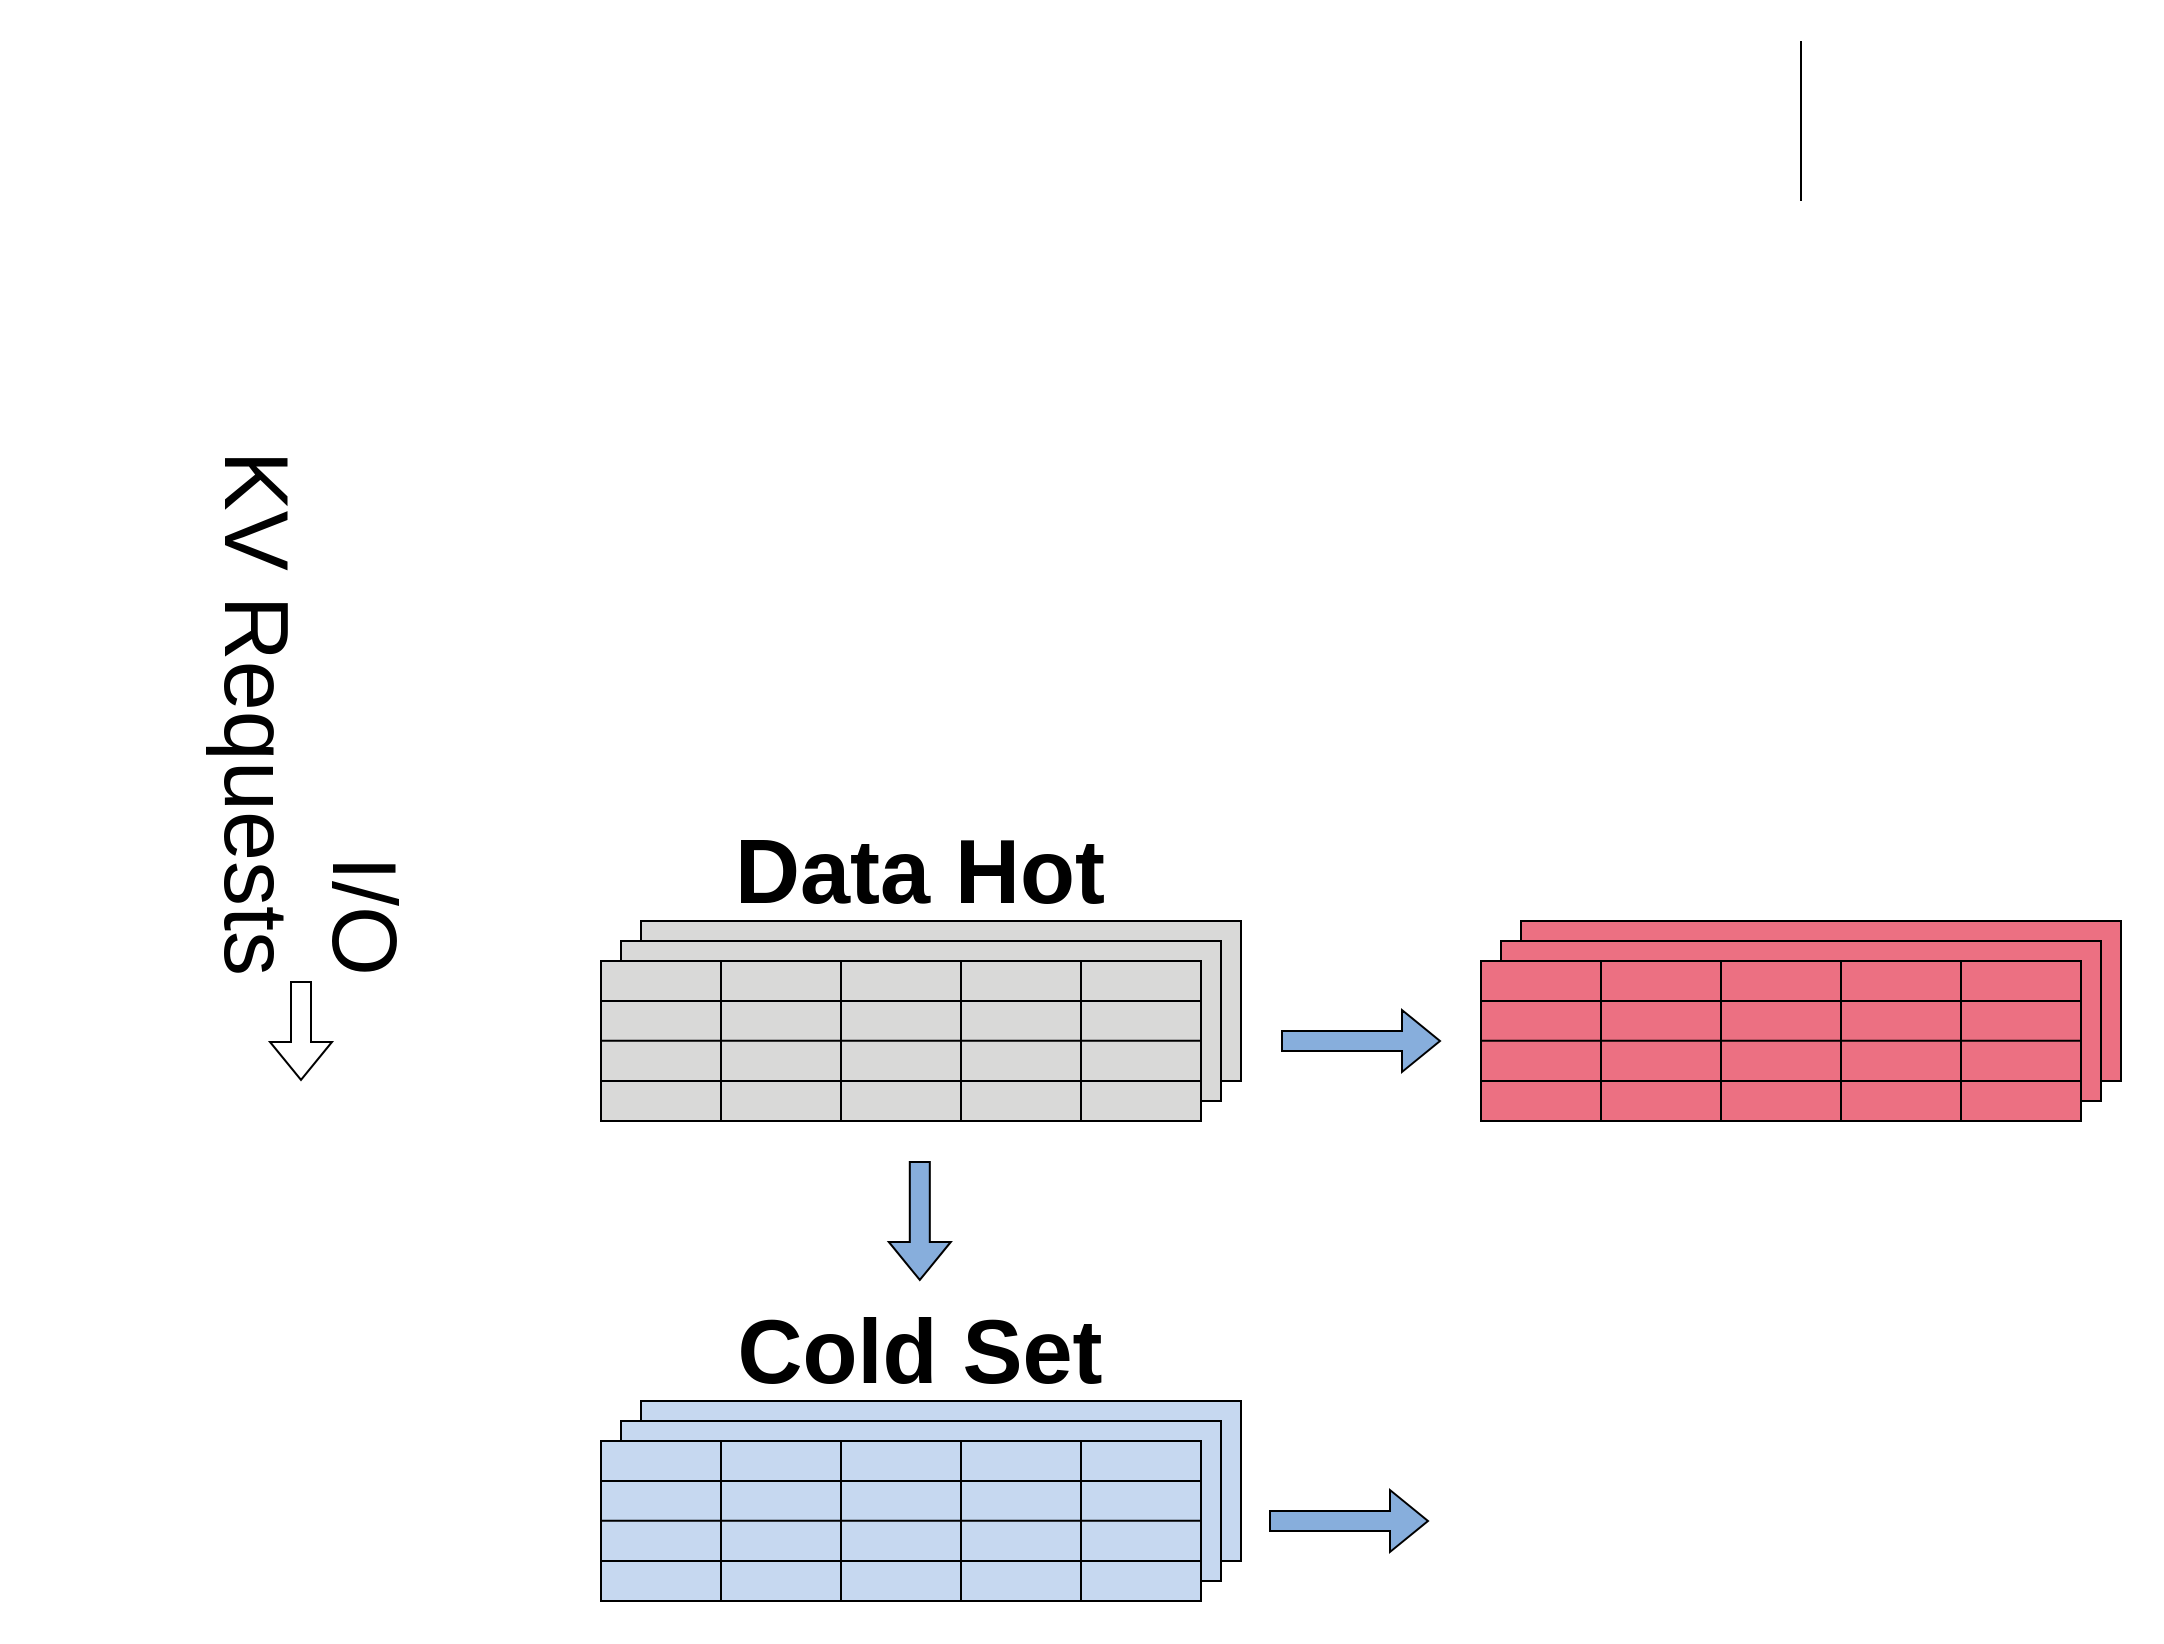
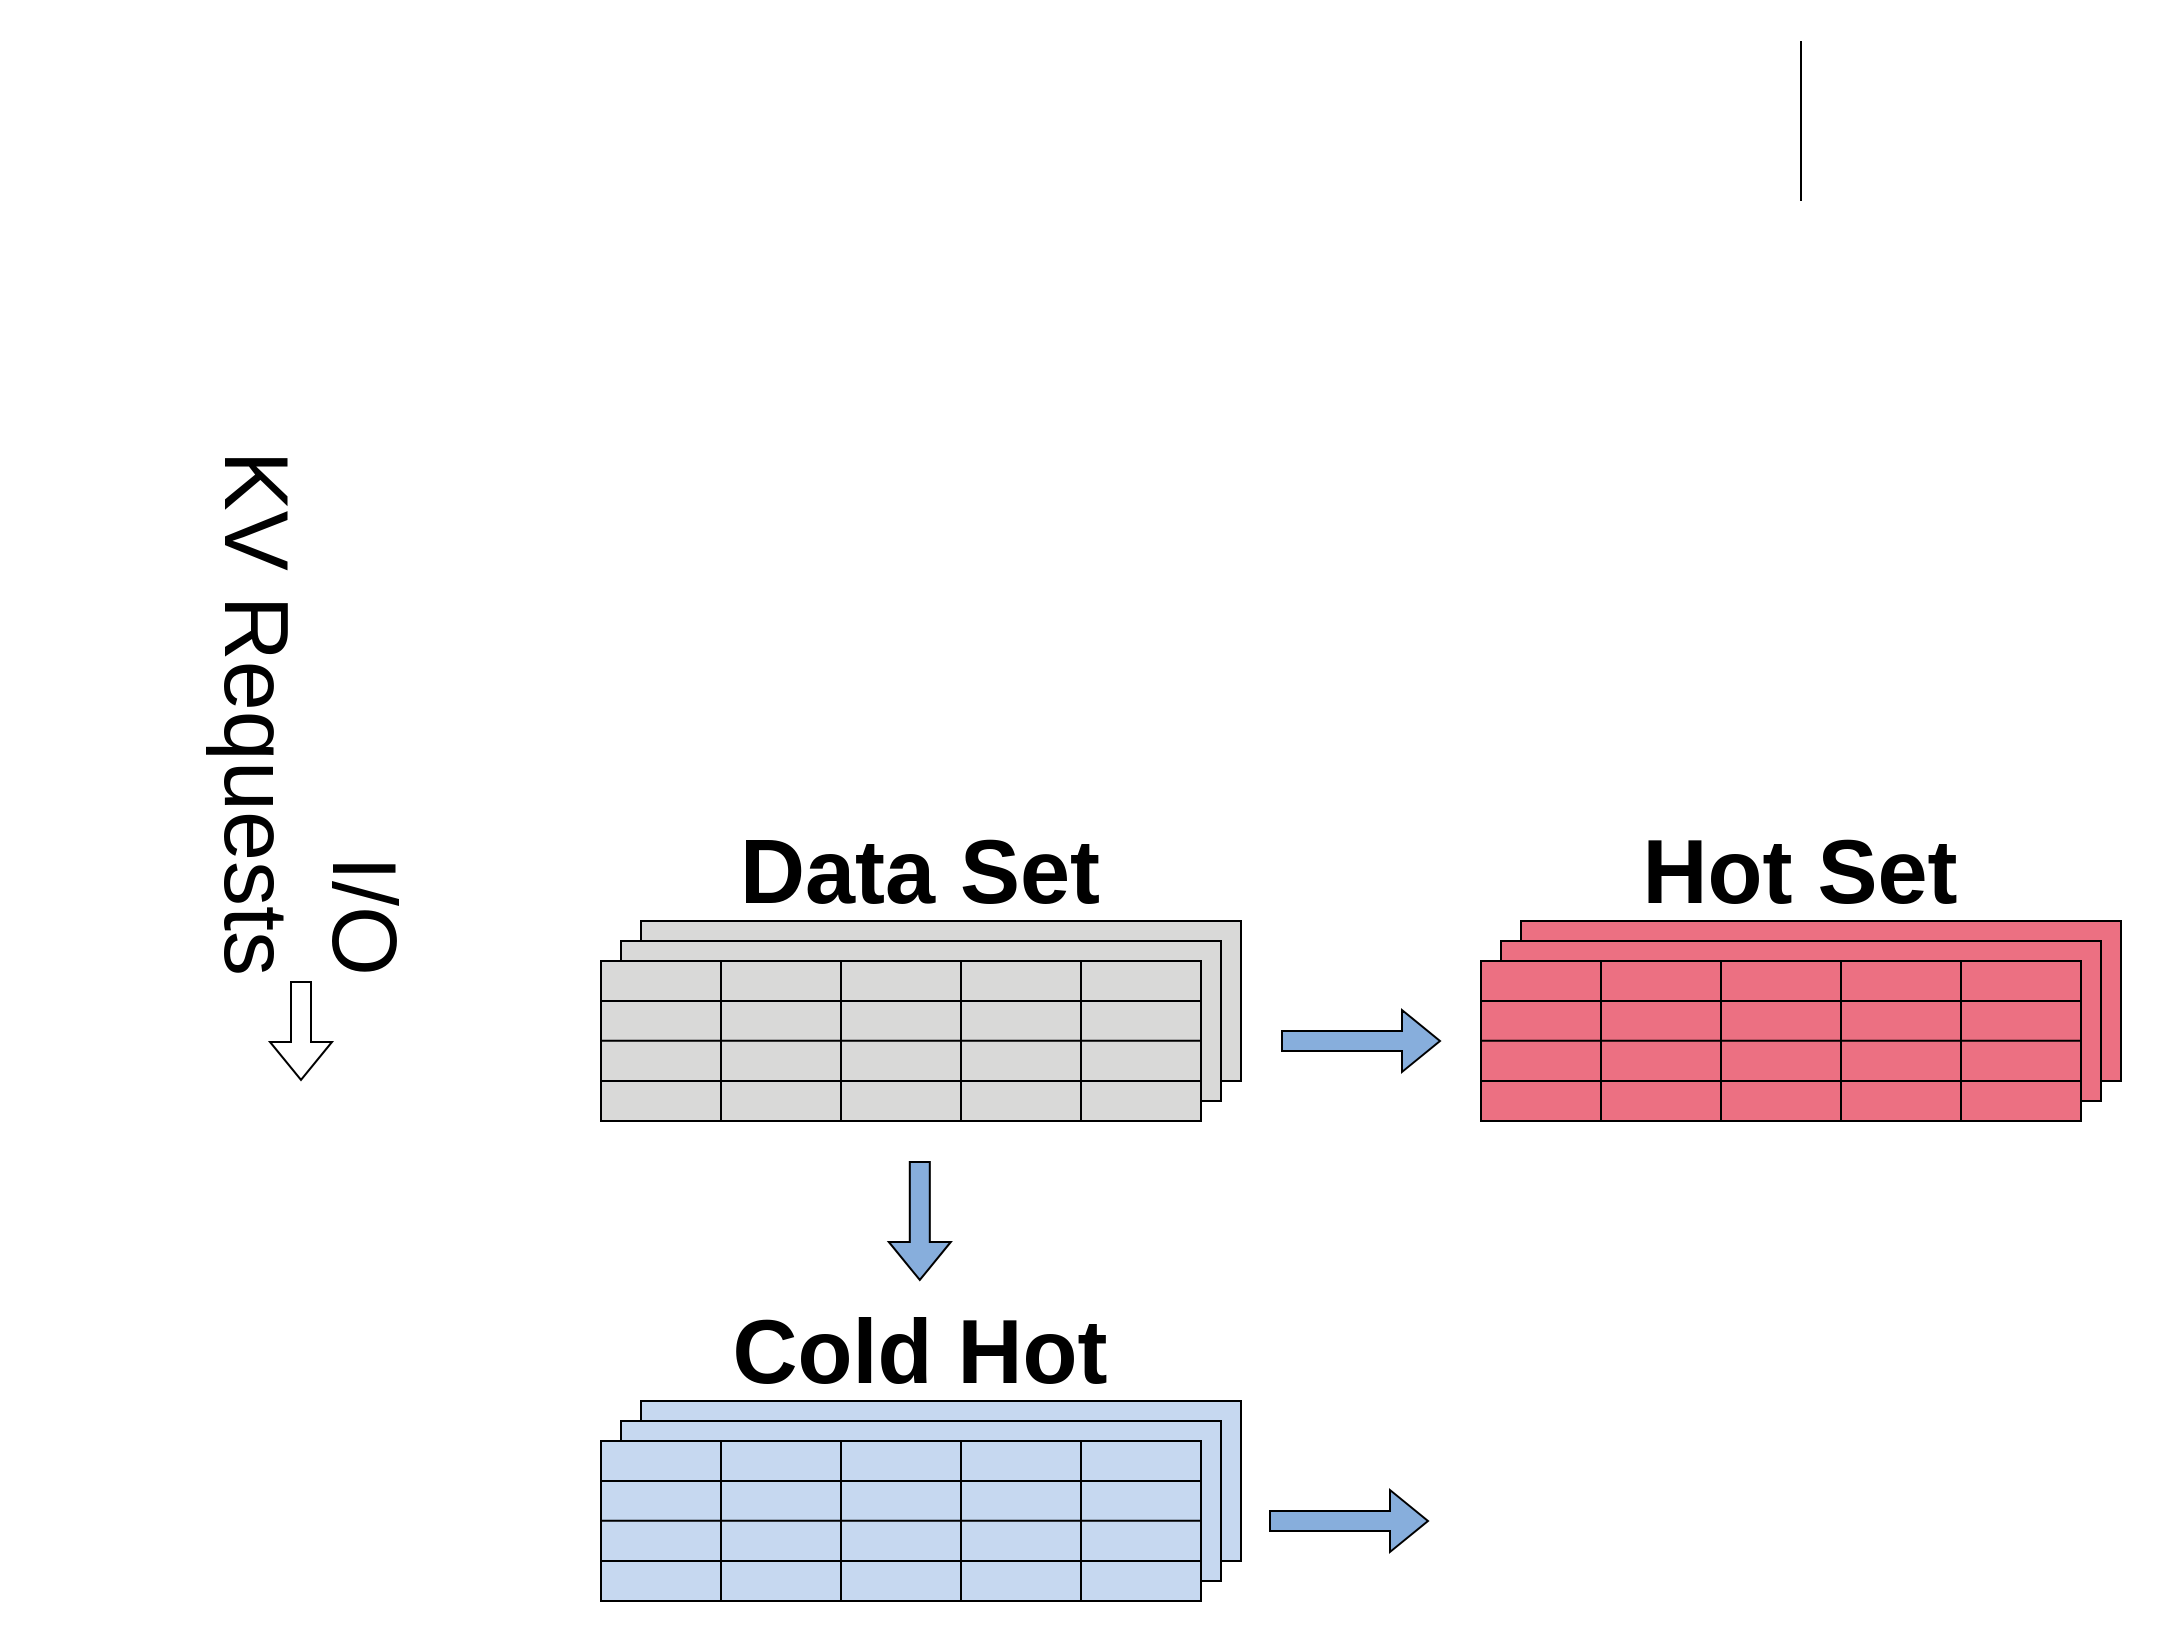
  <mxCell id="0" />
  <mxCell id="1" parent="0" />
  <mxCell id="2" value="" style="endArrow=none;html=1;rounded=0;" edge="1" parent="1"><mxGeometry width="50" height="50" relative="1" as="geometry"><mxPoint x="900" y="100" as="sourcePoint" /><mxPoint x="900" y="20" as="targetPoint" /></mxGeometry></mxCell>
  <mxCell id="3" value="" style="group" vertex="1" connectable="0" parent="1"><mxGeometry x="300" y="640" width="320" height="160" as="geometry" /></mxCell>
  <mxCell id="4" value="" style="group" vertex="1" connectable="0" parent="3"><mxGeometry y="60" width="320" height="100" as="geometry" /></mxCell>
  <mxCell id="5" value="" style="dashed=0;fillStyle=auto;fillColor=#C6D8F0;gradientColor=none;" vertex="1" parent="4"><mxGeometry x="20" width="300" height="80" as="geometry" /></mxCell>
  <mxCell id="6" value="" style="dashed=0;fillStyle=auto;fillColor=#C6D8F0;gradientColor=none;" vertex="1" parent="4"><mxGeometry x="10" y="10" width="300" height="80" as="geometry" /></mxCell>
  <mxCell id="7" value="" style="dashed=0;fillStyle=auto;fillColor=#C6D8F0;gradientColor=none;" vertex="1" parent="4"><mxGeometry y="20" width="300" height="80" as="geometry" /></mxCell>
  <mxCell id="8" value="" style="endArrow=none;html=1;rounded=0;entryX=1;entryY=0.25;entryDx=0;entryDy=0;exitX=0;exitY=0.25;exitDx=0;exitDy=0;" edge="1" parent="4" source="7" target="7"><mxGeometry width="50" height="50" relative="1" as="geometry"><mxPoint x="180" y="-20" as="sourcePoint" /><mxPoint x="260" y="-20" as="targetPoint" /></mxGeometry></mxCell>
  <mxCell id="9" value="" style="endArrow=none;html=1;rounded=0;entryX=1;entryY=0.25;entryDx=0;entryDy=0;exitX=0;exitY=0.25;exitDx=0;exitDy=0;" edge="1" parent="4"><mxGeometry width="50" height="50" relative="1" as="geometry"><mxPoint y="59.83" as="sourcePoint" /><mxPoint x="300" y="59.83" as="targetPoint" /></mxGeometry></mxCell>
  <mxCell id="10" value="" style="endArrow=none;html=1;rounded=0;entryX=1;entryY=0.25;entryDx=0;entryDy=0;exitX=0;exitY=0.25;exitDx=0;exitDy=0;" edge="1" parent="4"><mxGeometry width="50" height="50" relative="1" as="geometry"><mxPoint y="80" as="sourcePoint" /><mxPoint x="300" y="80" as="targetPoint" /></mxGeometry></mxCell>
  <mxCell id="11" value="" style="endArrow=none;html=1;rounded=0;" edge="1" parent="4"><mxGeometry width="50" height="50" relative="1" as="geometry"><mxPoint x="60" y="100" as="sourcePoint" /><mxPoint x="60" y="20" as="targetPoint" /></mxGeometry></mxCell>
  <mxCell id="12" value="" style="endArrow=none;html=1;rounded=0;" edge="1" parent="4"><mxGeometry width="50" height="50" relative="1" as="geometry"><mxPoint x="120" y="100" as="sourcePoint" /><mxPoint x="120" y="20" as="targetPoint" /></mxGeometry></mxCell>
  <mxCell id="13" value="" style="endArrow=none;html=1;rounded=0;" edge="1" parent="4"><mxGeometry width="50" height="50" relative="1" as="geometry"><mxPoint x="180" y="100" as="sourcePoint" /><mxPoint x="180" y="20" as="targetPoint" /></mxGeometry></mxCell>
  <mxCell id="14" value="" style="endArrow=none;html=1;rounded=0;" edge="1" parent="4"><mxGeometry width="50" height="50" relative="1" as="geometry"><mxPoint x="240" y="100" as="sourcePoint" /><mxPoint x="240" y="20" as="targetPoint" /></mxGeometry></mxCell>
- <mxCell id="15" value="Cold Set" style="text;strokeColor=none;align=center;fillColor=none;verticalAlign=middle;rounded=0;fontStyle=1;fontSize=45;" vertex="1" parent="3"><mxGeometry x="70" width="180" height="60" as="geometry" /></mxCell>
+ <mxCell id="15" value="Cold Hot" style="text;strokeColor=none;align=center;fillColor=none;verticalAlign=middle;rounded=0;fontStyle=1;fontSize=45;" vertex="1" parent="3"><mxGeometry x="70" width="180" height="60" as="geometry" /></mxCell>
  <mxCell id="16" value="" style="group" vertex="1" connectable="0" parent="1"><mxGeometry x="300" y="400" width="320" height="160" as="geometry" /></mxCell>
- <mxCell id="17" value="Data Hot" style="text;strokeColor=none;align=center;fillColor=none;verticalAlign=middle;rounded=0;fontStyle=1;fontSize=45;" vertex="1" parent="16"><mxGeometry x="70" width="180" height="60" as="geometry" /></mxCell>
+ <mxCell id="17" value="Data Set" style="text;strokeColor=none;align=center;fillColor=none;verticalAlign=middle;rounded=0;fontStyle=1;fontSize=45;" vertex="1" parent="16"><mxGeometry x="70" width="180" height="60" as="geometry" /></mxCell>
  <mxCell id="18" value="" style="group" vertex="1" connectable="0" parent="16"><mxGeometry y="60" width="320" height="100" as="geometry" /></mxCell>
  <mxCell id="19" value="" style="dashed=0;fillStyle=auto;fillColor=#D9D9D8;gradientColor=none;" vertex="1" parent="18"><mxGeometry x="20" width="300" height="80" as="geometry" /></mxCell>
  <mxCell id="20" value="" style="dashed=0;fillStyle=auto;fillColor=#D9D9D8;gradientColor=none;" vertex="1" parent="18"><mxGeometry x="10" y="10" width="300" height="80" as="geometry" /></mxCell>
  <mxCell id="21" value="" style="dashed=0;fillStyle=auto;fillColor=#D9D9D8;gradientColor=none;" vertex="1" parent="18"><mxGeometry y="20" width="300" height="80" as="geometry" /></mxCell>
  <mxCell id="22" value="" style="endArrow=none;html=1;rounded=0;entryX=1;entryY=0.25;entryDx=0;entryDy=0;exitX=0;exitY=0.25;exitDx=0;exitDy=0;" edge="1" parent="18" source="21" target="21"><mxGeometry width="50" height="50" relative="1" as="geometry"><mxPoint x="180" y="-20" as="sourcePoint" /><mxPoint x="260" y="-20" as="targetPoint" /></mxGeometry></mxCell>
  <mxCell id="23" value="" style="endArrow=none;html=1;rounded=0;entryX=1;entryY=0.25;entryDx=0;entryDy=0;exitX=0;exitY=0.25;exitDx=0;exitDy=0;" edge="1" parent="18"><mxGeometry width="50" height="50" relative="1" as="geometry"><mxPoint y="59.83" as="sourcePoint" /><mxPoint x="300" y="59.83" as="targetPoint" /></mxGeometry></mxCell>
  <mxCell id="24" value="" style="endArrow=none;html=1;rounded=0;entryX=1;entryY=0.25;entryDx=0;entryDy=0;exitX=0;exitY=0.25;exitDx=0;exitDy=0;" edge="1" parent="18"><mxGeometry width="50" height="50" relative="1" as="geometry"><mxPoint y="80" as="sourcePoint" /><mxPoint x="300" y="80" as="targetPoint" /></mxGeometry></mxCell>
  <mxCell id="25" value="" style="endArrow=none;html=1;rounded=0;" edge="1" parent="18"><mxGeometry width="50" height="50" relative="1" as="geometry"><mxPoint x="60" y="100" as="sourcePoint" /><mxPoint x="60" y="20" as="targetPoint" /></mxGeometry></mxCell>
  <mxCell id="26" value="" style="endArrow=none;html=1;rounded=0;" edge="1" parent="18"><mxGeometry width="50" height="50" relative="1" as="geometry"><mxPoint x="120" y="100" as="sourcePoint" /><mxPoint x="120" y="20" as="targetPoint" /></mxGeometry></mxCell>
  <mxCell id="27" value="" style="endArrow=none;html=1;rounded=0;" edge="1" parent="18"><mxGeometry width="50" height="50" relative="1" as="geometry"><mxPoint x="180" y="100" as="sourcePoint" /><mxPoint x="180" y="20" as="targetPoint" /></mxGeometry></mxCell>
  <mxCell id="28" value="" style="endArrow=none;html=1;rounded=0;" edge="1" parent="18"><mxGeometry width="50" height="50" relative="1" as="geometry"><mxPoint x="240" y="100" as="sourcePoint" /><mxPoint x="240" y="20" as="targetPoint" /></mxGeometry></mxCell>
  <mxCell id="29" value="" style="group" vertex="1" connectable="0" parent="1"><mxGeometry x="740" y="400" width="320" height="160" as="geometry" /></mxCell>
  <mxCell id="30" value="" style="group" vertex="1" connectable="0" parent="29"><mxGeometry y="60" width="320" height="100" as="geometry" /></mxCell>
  <mxCell id="31" value="" style="dashed=0;fillStyle=auto;fillColor=#EC7082;gradientColor=none;" vertex="1" parent="30"><mxGeometry x="20" width="300" height="80" as="geometry" /></mxCell>
  <mxCell id="32" value="" style="dashed=0;fillStyle=auto;fillColor=#EC7082;gradientColor=none;" vertex="1" parent="30"><mxGeometry x="10" y="10" width="300" height="80" as="geometry" /></mxCell>
  <mxCell id="33" value="" style="dashed=0;fillStyle=auto;fillColor=#EC7082;gradientColor=none;" vertex="1" parent="30"><mxGeometry y="20" width="300" height="80" as="geometry" /></mxCell>
  <mxCell id="34" value="" style="endArrow=none;html=1;rounded=0;entryX=1;entryY=0.25;entryDx=0;entryDy=0;exitX=0;exitY=0.25;exitDx=0;exitDy=0;" edge="1" parent="30" source="33" target="33"><mxGeometry width="50" height="50" relative="1" as="geometry"><mxPoint x="180" y="-20" as="sourcePoint" /><mxPoint x="260" y="-20" as="targetPoint" /></mxGeometry></mxCell>
  <mxCell id="35" value="" style="endArrow=none;html=1;rounded=0;entryX=1;entryY=0.25;entryDx=0;entryDy=0;exitX=0;exitY=0.25;exitDx=0;exitDy=0;" edge="1" parent="30"><mxGeometry width="50" height="50" relative="1" as="geometry"><mxPoint y="59.83" as="sourcePoint" /><mxPoint x="300" y="59.83" as="targetPoint" /></mxGeometry></mxCell>
  <mxCell id="36" value="" style="endArrow=none;html=1;rounded=0;entryX=1;entryY=0.25;entryDx=0;entryDy=0;exitX=0;exitY=0.25;exitDx=0;exitDy=0;" edge="1" parent="30"><mxGeometry width="50" height="50" relative="1" as="geometry"><mxPoint y="80" as="sourcePoint" /><mxPoint x="300" y="80" as="targetPoint" /></mxGeometry></mxCell>
  <mxCell id="37" value="" style="endArrow=none;html=1;rounded=0;" edge="1" parent="30"><mxGeometry width="50" height="50" relative="1" as="geometry"><mxPoint x="60" y="100" as="sourcePoint" /><mxPoint x="60" y="20" as="targetPoint" /></mxGeometry></mxCell>
  <mxCell id="38" value="" style="endArrow=none;html=1;rounded=0;" edge="1" parent="30"><mxGeometry width="50" height="50" relative="1" as="geometry"><mxPoint x="120" y="100" as="sourcePoint" /><mxPoint x="120" y="20" as="targetPoint" /></mxGeometry></mxCell>
  <mxCell id="39" value="" style="endArrow=none;html=1;rounded=0;" edge="1" parent="30"><mxGeometry width="50" height="50" relative="1" as="geometry"><mxPoint x="180" y="100" as="sourcePoint" /><mxPoint x="180" y="20" as="targetPoint" /></mxGeometry></mxCell>
  <mxCell id="40" value="" style="endArrow=none;html=1;rounded=0;" edge="1" parent="30"><mxGeometry width="50" height="50" relative="1" as="geometry"><mxPoint x="240" y="100" as="sourcePoint" /><mxPoint x="240" y="20" as="targetPoint" /></mxGeometry></mxCell>
+ <mxCell id="41" value="Hot Set" style="text;strokeColor=none;align=center;fillColor=none;verticalAlign=middle;rounded=0;fontStyle=1;fontSize=45;" vertex="1" parent="29"><mxGeometry x="70" width="180" height="60" as="geometry" /></mxCell>
  <mxCell id="42" value="" style="shape=flexArrow;endArrow=classic;html=1;rounded=0;fillColor=#87AEDC;" edge="1" parent="1"><mxGeometry width="50" height="50" relative="1" as="geometry"><mxPoint x="640" y="520" as="sourcePoint" /><mxPoint x="720" y="520" as="targetPoint" /></mxGeometry></mxCell>
  <mxCell id="43" value="" style="shape=flexArrow;endArrow=classic;html=1;rounded=0;fillColor=#87AEDC;" edge="1" parent="1"><mxGeometry width="50" height="50" relative="1" as="geometry"><mxPoint x="634" y="760" as="sourcePoint" /><mxPoint x="714" y="760" as="targetPoint" /></mxGeometry></mxCell>
  <mxCell id="44" value="" style="shape=flexArrow;endArrow=classic;html=1;rounded=0;fillColor=#87AEDC;" edge="1" parent="1"><mxGeometry width="50" height="50" relative="1" as="geometry"><mxPoint x="459.41" y="580" as="sourcePoint" /><mxPoint x="459.41" y="640" as="targetPoint" /></mxGeometry></mxCell>
  <mxCell id="45" value="I/O&#10;KV Requests" style="text;strokeColor=none;align=right;fillColor=none;verticalAlign=middle;rounded=0;direction=east;fontSize=45;rotation=90;labelPosition=center;verticalLabelPosition=middle;" vertex="1" parent="1"><mxGeometry x="20" y="290" width="280" height="120" as="geometry" /></mxCell>
  <mxCell id="46" value="" style="shape=flexArrow;endArrow=classic;html=1;rounded=0;" edge="1" parent="1"><mxGeometry width="50" height="50" relative="1" as="geometry"><mxPoint x="150" y="490" as="sourcePoint" /><mxPoint x="150" y="540" as="targetPoint" /></mxGeometry></mxCell>
